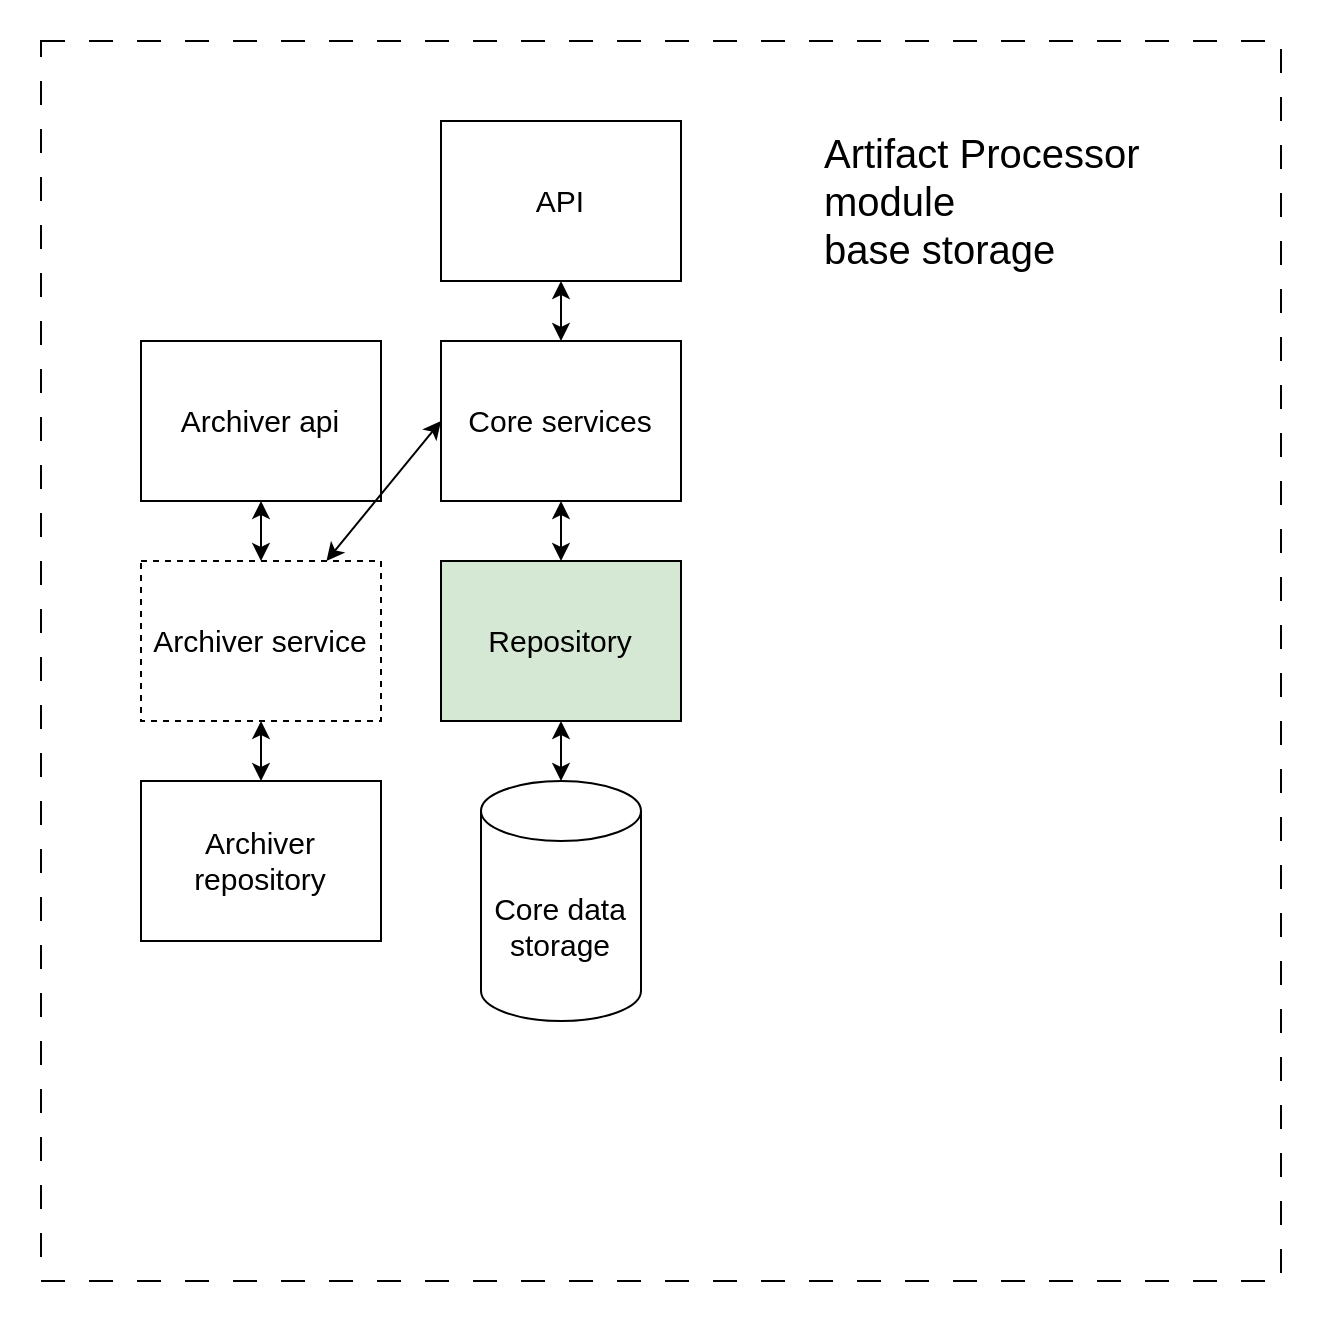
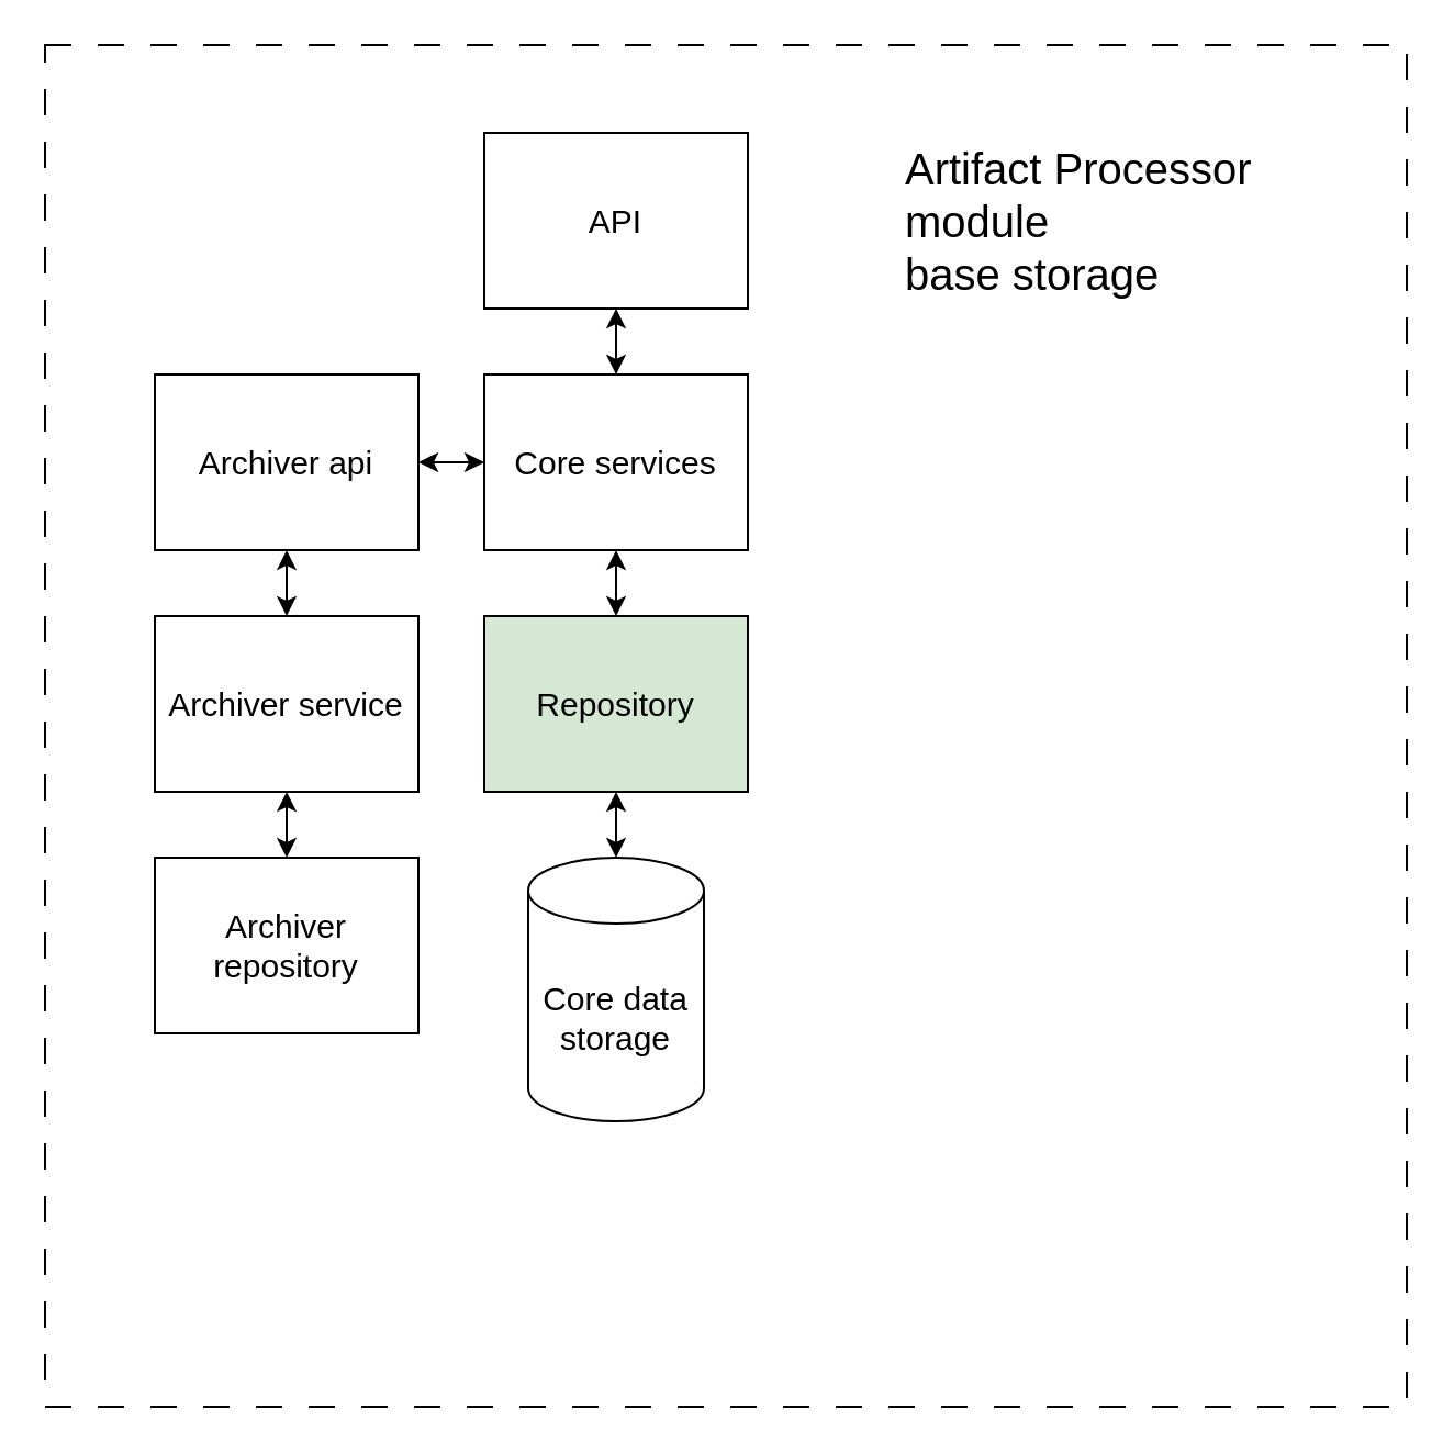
  <mxCell id="0" />
  <mxCell id="1" parent="0" />
  <mxCell id="2" value="" style="whiteSpace=wrap;html=1;aspect=fixed;dashed=1;dashPattern=12 12;" vertex="1" parent="1"><mxGeometry x="20" y="20" width="620" height="620" as="geometry" /></mxCell>
  <mxCell id="3" value="&lt;font style=&quot;font-size: 15px;&quot;&gt;API&lt;/font&gt;" style="rounded=0;whiteSpace=wrap;html=1;" vertex="1" parent="1"><mxGeometry x="220" y="60" width="120" height="80" as="geometry" /></mxCell>
  <mxCell id="4" value="&lt;font style=&quot;font-size: 15px;&quot;&gt;Core services&lt;/font&gt;" style="rounded=0;whiteSpace=wrap;html=1;" vertex="1" parent="1"><mxGeometry x="220" y="170" width="120" height="80" as="geometry" /></mxCell>
  <mxCell id="5" value="&lt;font style=&quot;font-size: 15px;&quot;&gt;Archiver api&lt;/font&gt;" style="rounded=0;whiteSpace=wrap;html=1;" vertex="1" parent="1"><mxGeometry x="70" y="170" width="120" height="80" as="geometry" /></mxCell>
  <mxCell id="6" value="&lt;font style=&quot;font-size: 15px;&quot;&gt;Repository&lt;/font&gt;" style="rounded=0;whiteSpace=wrap;html=1;fillColor=#d5e8d4;" vertex="1" parent="1"><mxGeometry x="220" y="280" width="120" height="80" as="geometry" /></mxCell>
  <mxCell id="7" value="&lt;font style=&quot;font-size: 15px;&quot;&gt;Core data storage&lt;/font&gt;" style="shape=cylinder3;whiteSpace=wrap;html=1;boundedLbl=1;backgroundOutline=1;size=15;" vertex="1" parent="1"><mxGeometry x="240" y="390" width="80" height="120" as="geometry" /></mxCell>
  <mxCell id="8" value="" style="endArrow=classic;startArrow=classic;html=1;rounded=0;entryX=0.5;entryY=1;entryDx=0;entryDy=0;exitX=0.5;exitY=0;exitDx=0;exitDy=0;" edge="1" parent="1" source="4" target="3"><mxGeometry width="50" height="50" relative="1" as="geometry"><mxPoint x="540" y="480" as="sourcePoint" /><mxPoint x="590" y="430" as="targetPoint" /></mxGeometry></mxCell>
- <mxCell id="9" value="" style="endArrow=classic;startArrow=classic;html=1;rounded=0;exitX=0;exitY=0.5;exitDx=0;exitDy=0;" edge="1" parent="1" source="4" target="12"><mxGeometry width="50" height="50" relative="1" as="geometry"><mxPoint x="290" y="180" as="sourcePoint" /><mxPoint x="290" y="150" as="targetPoint" /></mxGeometry></mxCell>
+ <mxCell id="9" value="" style="endArrow=classic;startArrow=classic;html=1;rounded=0;entryX=1;entryY=0.5;entryDx=0;entryDy=0;exitX=0;exitY=0.5;exitDx=0;exitDy=0;" edge="1" parent="1" source="4" target="5"><mxGeometry width="50" height="50" relative="1" as="geometry"><mxPoint x="290" y="180" as="sourcePoint" /><mxPoint x="290" y="150" as="targetPoint" /></mxGeometry></mxCell>
  <mxCell id="10" value="" style="endArrow=classic;startArrow=classic;html=1;rounded=0;entryX=0.5;entryY=1;entryDx=0;entryDy=0;exitX=0.5;exitY=0;exitDx=0;exitDy=0;" edge="1" parent="1" source="6" target="4"><mxGeometry width="50" height="50" relative="1" as="geometry"><mxPoint x="300" y="190" as="sourcePoint" /><mxPoint x="300" y="160" as="targetPoint" /></mxGeometry></mxCell>
  <mxCell id="11" value="" style="endArrow=classic;startArrow=classic;html=1;rounded=0;entryX=0.5;entryY=1;entryDx=0;entryDy=0;exitX=0.5;exitY=0;exitDx=0;exitDy=0;exitPerimeter=0;" edge="1" parent="1" source="7" target="6"><mxGeometry width="50" height="50" relative="1" as="geometry"><mxPoint x="310" y="200" as="sourcePoint" /><mxPoint x="310" y="170" as="targetPoint" /></mxGeometry></mxCell>
- <mxCell id="12" value="&lt;font style=&quot;font-size: 15px;&quot;&gt;Archiver service&lt;/font&gt;" style="rounded=0;whiteSpace=wrap;html=1;dashed=1;" vertex="1" parent="1"><mxGeometry x="70" y="280" width="120" height="80" as="geometry" /></mxCell>
+ <mxCell id="12" value="&lt;font style=&quot;font-size: 15px;&quot;&gt;Archiver service&lt;/font&gt;" style="rounded=0;whiteSpace=wrap;html=1;" vertex="1" parent="1"><mxGeometry x="70" y="280" width="120" height="80" as="geometry" /></mxCell>
  <mxCell id="13" value="&lt;font style=&quot;font-size: 15px; font-weight: normal;&quot;&gt;Archiver repository&lt;/font&gt;" style="rounded=0;whiteSpace=wrap;html=1;fontStyle=1" vertex="1" parent="1"><mxGeometry x="70" y="390" width="120" height="80" as="geometry" /></mxCell>
  <mxCell id="14" value="" style="endArrow=classic;startArrow=classic;html=1;rounded=0;entryX=0.5;entryY=1;entryDx=0;entryDy=0;exitX=0.5;exitY=0;exitDx=0;exitDy=0;" edge="1" parent="1" source="12" target="5"><mxGeometry width="50" height="50" relative="1" as="geometry"><mxPoint x="290" y="400" as="sourcePoint" /><mxPoint x="290" y="370" as="targetPoint" /></mxGeometry></mxCell>
  <mxCell id="15" value="" style="endArrow=classic;startArrow=classic;html=1;rounded=0;entryX=0.5;entryY=1;entryDx=0;entryDy=0;" edge="1" parent="1" source="13" target="12"><mxGeometry width="50" height="50" relative="1" as="geometry"><mxPoint x="300" y="410" as="sourcePoint" /><mxPoint x="300" y="380" as="targetPoint" /></mxGeometry></mxCell>
  <mxCell id="16" value="&lt;span style=&quot;font-size: 20px;&quot;&gt;Artifact Processor module&lt;/span&gt;&lt;div&gt;&lt;span style=&quot;font-size: 20px;&quot;&gt;base storage&lt;/span&gt;&lt;/div&gt;" style="text;html=1;align=left;verticalAlign=middle;whiteSpace=wrap;rounded=0;" vertex="1" parent="1"><mxGeometry x="410" y="70" width="220" height="60" as="geometry" /></mxCell>
